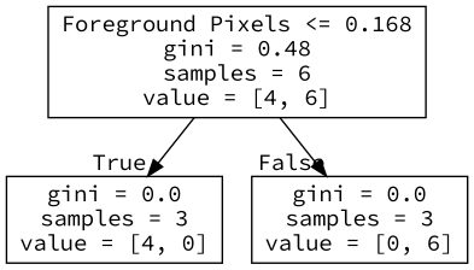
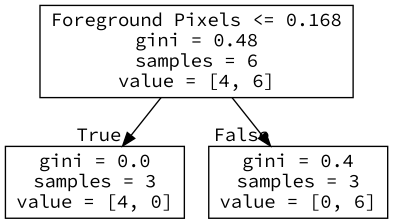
  digraph {
    fontname="Source Code Pro"
    node [fontname="Source Code Pro" shape=box]
    edge [fontname="Source Code Pro" labeldistance=2.5]
    n1 [label="Foreground Pixels <= 0.168\ngini = 0.48\nsamples = 6\nvalue = [4, 6]"]
    n2 [label="gini = 0.0\nsamples = 3\nvalue = [4, 0]"]
-   n3 [label="gini = 0.0\nsamples = 3\nvalue = [0, 6]"]
+   n3 [label="gini = 0.4\nsamples = 3\nvalue = [0, 6]"]
    n1 -> n2 [headlabel=True labelangle=45]
    n1 -> n3 [headlabel=False labelangle=-45]
  }
